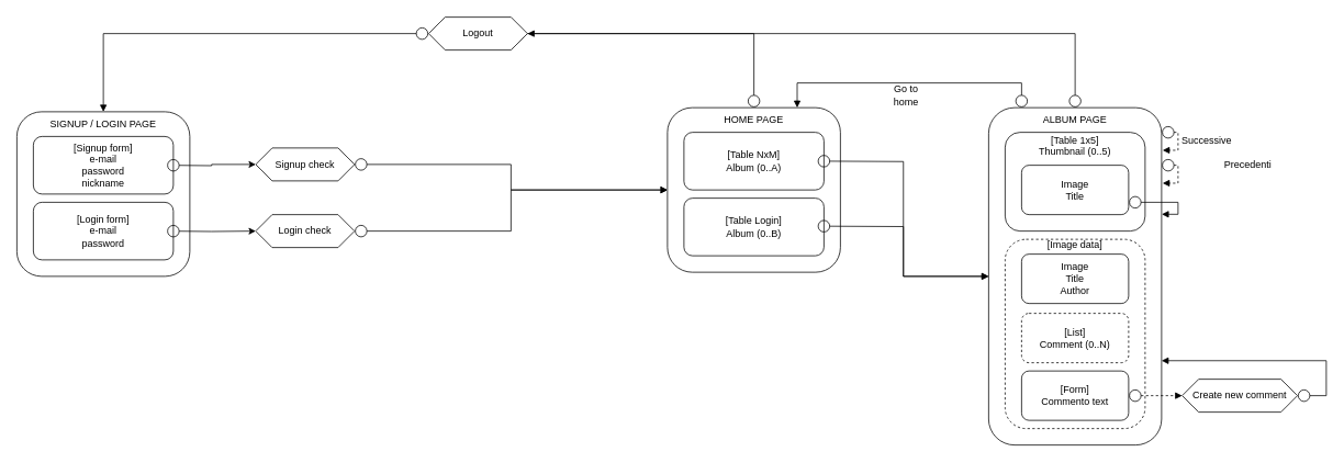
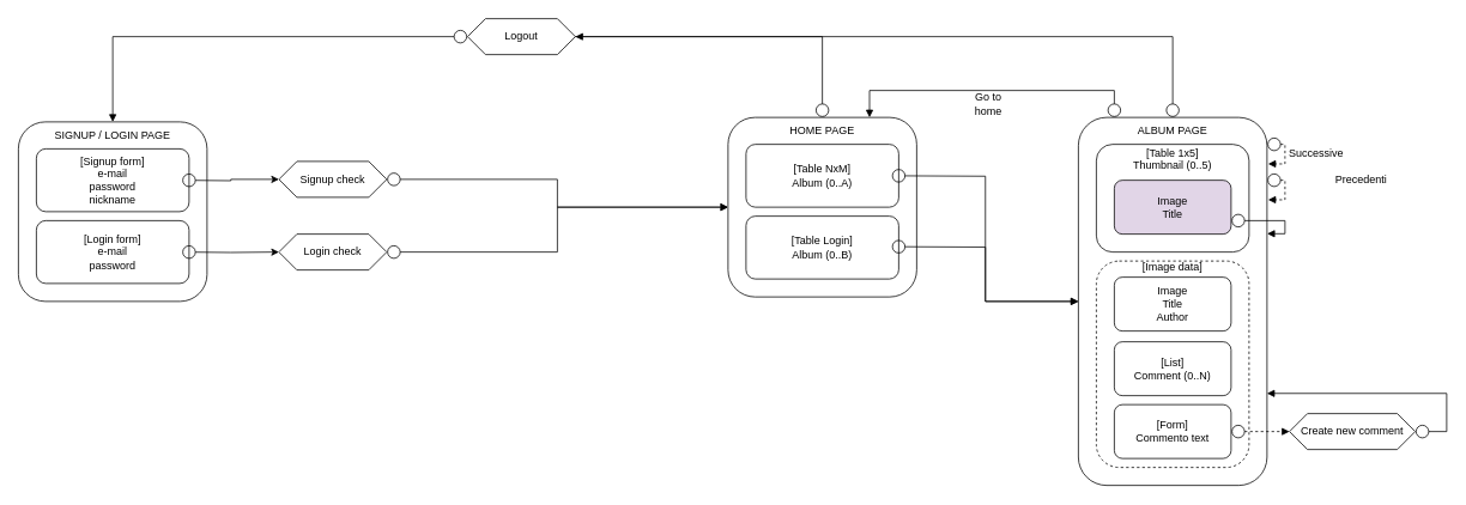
  <mxCell id="0" />
  <mxCell id="1" parent="0" />
  <mxCell id="2" style="edgeStyle=orthogonalEdgeStyle;rounded=0;orthogonalLoop=1;jettySize=auto;html=1;entryX=0;entryY=0.5;entryDx=0;entryDy=0;exitX=1;exitY=0.5;exitDx=0;exitDy=0;startArrow=circle;startFill=0;" parent="1" source="3" target="4" edge="1"><mxGeometry relative="1" as="geometry"><mxPoint x="510" y="320.864" as="targetPoint" /></mxGeometry></mxCell>
  <mxCell id="3" value="Login check" style="shape=hexagon;perimeter=hexagonPerimeter2;whiteSpace=wrap;html=1;fixedSize=1;strokeColor=default;" parent="1" vertex="1"><mxGeometry x="310" y="260" width="120" height="40" as="geometry" /></mxCell>
  <mxCell id="4" value="" style="rounded=1;whiteSpace=wrap;html=1;strokeColor=default;" parent="1" vertex="1"><mxGeometry x="810" y="130" width="210" height="200" as="geometry" /></mxCell>
  <mxCell id="5" value="&lt;span&gt;[Table NxM]&lt;/span&gt;&lt;br&gt;&lt;span&gt;Album (0..A)&lt;/span&gt;" style="rounded=1;whiteSpace=wrap;html=1;strokeColor=default;" parent="1" vertex="1"><mxGeometry x="830" y="160" width="170" height="70" as="geometry" /></mxCell>
  <mxCell id="6" style="edgeStyle=orthogonalEdgeStyle;rounded=0;orthogonalLoop=1;jettySize=auto;html=1;endArrow=block;endFill=1;startArrow=circle;startFill=0;entryX=0;entryY=0.5;entryDx=0;entryDy=0;" parent="1" target="11" edge="1"><mxGeometry relative="1" as="geometry"><mxPoint x="1060" y="320" as="targetPoint" /><mxPoint x="992" y="195" as="sourcePoint" /><Array as="points" /></mxGeometry></mxCell>
  <mxCell id="7" style="edgeStyle=orthogonalEdgeStyle;rounded=0;orthogonalLoop=1;jettySize=auto;html=1;entryX=1;entryY=0.75;entryDx=0;entryDy=0;startArrow=circle;startFill=0;endArrow=diamond;endFill=1;strokeColor=#000000;" parent="1" source="8" target="39" edge="1"><mxGeometry relative="1" as="geometry"><Array as="points"><mxPoint x="915" y="40" /><mxPoint x="631" y="40" /></Array></mxGeometry></mxCell>
  <mxCell id="8" value="HOME PAGE" style="text;html=1;strokeColor=none;fillColor=none;align=center;verticalAlign=middle;whiteSpace=wrap;rounded=0;" parent="1" vertex="1"><mxGeometry x="810" y="130" width="210" height="30" as="geometry" /></mxCell>
  <mxCell id="9" value="&lt;span&gt;[Table Login]&lt;/span&gt;&lt;br&gt;&lt;span&gt;Album (0..B)&lt;/span&gt;" style="rounded=1;whiteSpace=wrap;html=1;strokeColor=default;" parent="1" vertex="1"><mxGeometry x="830" y="240" width="170" height="70" as="geometry" /></mxCell>
  <mxCell id="10" style="edgeStyle=orthogonalEdgeStyle;rounded=0;orthogonalLoop=1;jettySize=auto;html=1;exitX=1;exitY=0.25;exitDx=0;exitDy=0;startArrow=circle;startFill=0;endArrow=block;endFill=1;strokeColor=#000000;entryX=1.006;entryY=0.359;entryDx=0;entryDy=0;entryPerimeter=0;dashed=1;" parent="1" edge="1"><mxGeometry relative="1" as="geometry"><mxPoint x="1411.26" y="181.8" as="targetPoint" /><mxPoint x="1410" y="160" as="sourcePoint" /><Array as="points"><mxPoint x="1430" y="160" /><mxPoint x="1430" y="182" /></Array></mxGeometry></mxCell>
  <mxCell id="11" value="" style="rounded=1;whiteSpace=wrap;html=1;strokeColor=default;" parent="1" vertex="1"><mxGeometry x="1200" y="130" width="210" height="410" as="geometry" /></mxCell>
  <mxCell id="12" value="&lt;span&gt;[Table 1x5]&lt;/span&gt;&lt;br&gt;&lt;span&gt;Thumbnail (0..5)&lt;br&gt;&lt;br&gt;&lt;br&gt;&lt;br&gt;&lt;br&gt;&lt;br&gt;&lt;br&gt;&lt;/span&gt;" style="rounded=1;whiteSpace=wrap;html=1;strokeColor=default;" parent="1" vertex="1"><mxGeometry x="1220" y="160" width="170" height="120" as="geometry" /></mxCell>
  <mxCell id="13" style="edgeStyle=orthogonalEdgeStyle;rounded=0;orthogonalLoop=1;jettySize=auto;html=1;entryX=0.75;entryY=0;entryDx=0;entryDy=0;startArrow=circle;startFill=0;endArrow=block;endFill=1;strokeColor=#000000;" parent="1" source="15" target="8" edge="1"><mxGeometry relative="1" as="geometry"><Array as="points"><mxPoint x="1240" y="100" /><mxPoint x="968" y="100" /></Array></mxGeometry></mxCell>
  <mxCell id="14" style="edgeStyle=orthogonalEdgeStyle;rounded=0;orthogonalLoop=1;jettySize=auto;html=1;entryX=1;entryY=0.5;entryDx=0;entryDy=0;startArrow=circle;startFill=0;endArrow=block;endFill=1;strokeColor=#000000;" parent="1" source="15" target="39" edge="1"><mxGeometry relative="1" as="geometry"><Array as="points"><mxPoint x="1305" y="40" /></Array></mxGeometry></mxCell>
  <mxCell id="15" value="ALBUM PAGE" style="text;html=1;strokeColor=none;fillColor=none;align=center;verticalAlign=middle;whiteSpace=wrap;rounded=0;" parent="1" vertex="1"><mxGeometry x="1200" y="130" width="210" height="30" as="geometry" /></mxCell>
  <mxCell id="16" style="edgeStyle=orthogonalEdgeStyle;rounded=0;orthogonalLoop=1;jettySize=auto;html=1;endArrow=block;endFill=1;startArrow=circle;startFill=0;entryX=0;entryY=0.5;entryDx=0;entryDy=0;" parent="1" target="11" edge="1"><mxGeometry relative="1" as="geometry"><mxPoint x="1200" y="309" as="targetPoint" /><mxPoint x="992" y="274" as="sourcePoint" /><Array as="points" /></mxGeometry></mxCell>
  <mxCell id="17" style="edgeStyle=orthogonalEdgeStyle;rounded=0;orthogonalLoop=1;jettySize=auto;html=1;entryX=1.001;entryY=0.316;entryDx=0;entryDy=0;entryPerimeter=0;startArrow=circle;startFill=0;endArrow=block;endFill=1;strokeColor=#000000;exitX=1;exitY=0.75;exitDx=0;exitDy=0;" parent="1" source="18" target="11" edge="1"><mxGeometry relative="1" as="geometry"><Array as="points"><mxPoint x="1430" y="245" /><mxPoint x="1430" y="260" /></Array></mxGeometry></mxCell>
- <mxCell id="18" value="Image&lt;br&gt;Title" style="rounded=1;whiteSpace=wrap;html=1;strokeColor=default;" parent="1" vertex="1"><mxGeometry x="1240" y="200" width="130" height="60" as="geometry" /></mxCell>
+ <mxCell id="18" value="Image&lt;br&gt;Title" style="rounded=1;whiteSpace=wrap;html=1;strokeColor=default;fillColor=#e1d5e7;" parent="1" vertex="1"><mxGeometry x="1240" y="200" width="130" height="60" as="geometry" /></mxCell>
  <mxCell id="19" value="Successive" style="text;html=1;strokeColor=none;fillColor=none;align=center;verticalAlign=middle;whiteSpace=wrap;rounded=0;" parent="1" vertex="1"><mxGeometry x="1435" y="160" width="60" height="20" as="geometry" /></mxCell>
  <mxCell id="20" value="Precedenti" style="text;html=1;strokeColor=none;fillColor=none;align=center;verticalAlign=middle;whiteSpace=wrap;rounded=0;" parent="1" vertex="1"><mxGeometry x="1485" y="189" width="60" height="20" as="geometry" /></mxCell>
  <mxCell id="21" style="edgeStyle=orthogonalEdgeStyle;rounded=0;orthogonalLoop=1;jettySize=auto;html=1;entryX=0;entryY=0.5;entryDx=0;entryDy=0;startArrow=circle;startFill=0;endArrow=block;endFill=1;strokeColor=#000000;" parent="1" source="22" target="4" edge="1"><mxGeometry relative="1" as="geometry" /></mxCell>
  <mxCell id="22" value="Signup check" style="shape=hexagon;perimeter=hexagonPerimeter2;whiteSpace=wrap;html=1;fixedSize=1;strokeColor=default;" parent="1" vertex="1"><mxGeometry x="310" y="179" width="120" height="40" as="geometry" /></mxCell>
  <mxCell id="23" value="" style="rounded=1;whiteSpace=wrap;html=1;strokeColor=default;" parent="1" vertex="1"><mxGeometry x="20" y="135" width="210" height="200" as="geometry" /></mxCell>
  <mxCell id="24" value="[Signup form]&lt;br&gt;e-mail&lt;br&gt;password&lt;br&gt;nickname" style="rounded=1;whiteSpace=wrap;html=1;strokeColor=default;" parent="1" vertex="1"><mxGeometry x="40" y="165" width="170" height="70" as="geometry" /></mxCell>
  <mxCell id="25" value="SIGNUP / LOGIN PAGE" style="text;html=1;strokeColor=none;fillColor=none;align=center;verticalAlign=middle;whiteSpace=wrap;rounded=0;" parent="1" vertex="1"><mxGeometry x="20" y="135" width="210" height="30" as="geometry" /></mxCell>
  <mxCell id="26" value="[Login form]&lt;br&gt;e-mail&lt;br&gt;password" style="rounded=1;whiteSpace=wrap;html=1;strokeColor=default;" parent="1" vertex="1"><mxGeometry x="40" y="245" width="170" height="70" as="geometry" /></mxCell>
  <mxCell id="27" style="edgeStyle=orthogonalEdgeStyle;rounded=0;orthogonalLoop=1;jettySize=auto;html=1;startArrow=circle;startFill=0;" parent="1" target="3" edge="1"><mxGeometry relative="1" as="geometry"><mxPoint x="202" y="280" as="sourcePoint" /><Array as="points" /></mxGeometry></mxCell>
  <mxCell id="28" style="edgeStyle=orthogonalEdgeStyle;rounded=0;orthogonalLoop=1;jettySize=auto;html=1;startArrow=circle;startFill=0;entryX=0;entryY=0.5;entryDx=0;entryDy=0;" parent="1" target="22" edge="1"><mxGeometry relative="1" as="geometry"><mxPoint x="202" y="200" as="sourcePoint" /><mxPoint x="320" y="270" as="targetPoint" /><Array as="points" /></mxGeometry></mxCell>
  <mxCell id="29" style="edgeStyle=orthogonalEdgeStyle;rounded=0;orthogonalLoop=1;jettySize=auto;html=1;exitX=1;exitY=0.25;exitDx=0;exitDy=0;startArrow=circle;startFill=0;endArrow=block;endFill=1;strokeColor=#000000;entryX=1.006;entryY=0.359;entryDx=0;entryDy=0;entryPerimeter=0;dashed=1;" parent="1" edge="1"><mxGeometry relative="1" as="geometry"><mxPoint x="1411.26" y="221.8" as="targetPoint" /><mxPoint x="1410" y="200" as="sourcePoint" /><Array as="points"><mxPoint x="1430" y="200" /><mxPoint x="1430" y="222" /></Array></mxGeometry></mxCell>
  <mxCell id="30" value="&lt;span&gt;[Image data]&lt;br&gt;&lt;br&gt;&lt;br&gt;&lt;br&gt;&lt;br&gt;&lt;br&gt;&lt;br&gt;&lt;br&gt;&lt;br&gt;&lt;br&gt;&lt;br&gt;&lt;br&gt;&lt;br&gt;&lt;br&gt;&lt;br&gt;&lt;br&gt;&lt;/span&gt;" style="rounded=1;whiteSpace=wrap;html=1;strokeColor=default;dashed=1;" parent="1" vertex="1"><mxGeometry x="1220" y="290" width="170" height="230" as="geometry" /></mxCell>
  <mxCell id="31" value="Image&lt;br&gt;Title&lt;br&gt;Author" style="rounded=1;whiteSpace=wrap;html=1;strokeColor=default;" parent="1" vertex="1"><mxGeometry x="1240" y="308" width="130" height="60" as="geometry" /></mxCell>
- <mxCell id="32" value="[List]&lt;br&gt;Comment (0..N)" style="rounded=1;whiteSpace=wrap;html=1;strokeColor=default;dashed=1;" parent="1" vertex="1"><mxGeometry x="1240" y="380" width="130" height="60" as="geometry" /></mxCell>
+ <mxCell id="32" value="[List]&lt;br&gt;Comment (0..N)" style="rounded=1;whiteSpace=wrap;html=1;strokeColor=default;" parent="1" vertex="1"><mxGeometry x="1240" y="380" width="130" height="60" as="geometry" /></mxCell>
  <mxCell id="33" style="edgeStyle=orthogonalEdgeStyle;rounded=0;orthogonalLoop=1;jettySize=auto;html=1;entryX=0;entryY=0.5;entryDx=0;entryDy=0;startArrow=circle;startFill=0;endArrow=block;endFill=1;strokeColor=#000000;dashed=1;" parent="1" source="34" target="36" edge="1"><mxGeometry relative="1" as="geometry" /></mxCell>
  <mxCell id="34" value="[Form]&lt;br&gt;Commento text" style="rounded=1;whiteSpace=wrap;html=1;strokeColor=default;" parent="1" vertex="1"><mxGeometry x="1240" y="450" width="130" height="60" as="geometry" /></mxCell>
  <mxCell id="35" style="edgeStyle=orthogonalEdgeStyle;rounded=0;orthogonalLoop=1;jettySize=auto;html=1;entryX=1;entryY=0.75;entryDx=0;entryDy=0;startArrow=circle;startFill=0;endArrow=block;endFill=1;strokeColor=#000000;" parent="1" source="36" target="11" edge="1"><mxGeometry relative="1" as="geometry"><Array as="points"><mxPoint x="1610" y="480" /><mxPoint x="1610" y="438" /></Array></mxGeometry></mxCell>
  <mxCell id="36" value="Create new comment" style="shape=hexagon;perimeter=hexagonPerimeter2;whiteSpace=wrap;html=1;fixedSize=1;strokeColor=default;" parent="1" vertex="1"><mxGeometry x="1435" y="460" width="140" height="40" as="geometry" /></mxCell>
  <mxCell id="37" value="Go to home" style="text;html=1;strokeColor=none;fillColor=none;align=center;verticalAlign=middle;whiteSpace=wrap;rounded=0;dashed=1;" parent="1" vertex="1"><mxGeometry x="1070" y="100" width="60" height="30" as="geometry" /></mxCell>
  <mxCell id="38" style="edgeStyle=orthogonalEdgeStyle;rounded=0;orthogonalLoop=1;jettySize=auto;html=1;startArrow=circle;startFill=0;endArrow=block;endFill=1;strokeColor=#000000;" parent="1" source="39" target="23" edge="1"><mxGeometry relative="1" as="geometry" /></mxCell>
  <mxCell id="39" value="Logout" style="shape=hexagon;perimeter=hexagonPerimeter2;whiteSpace=wrap;html=1;fixedSize=1;strokeColor=default;" parent="1" vertex="1"><mxGeometry x="520" y="20" width="120" height="40" as="geometry" /></mxCell>
